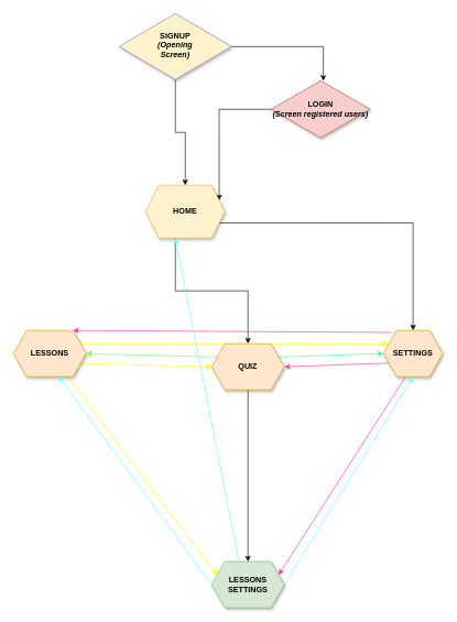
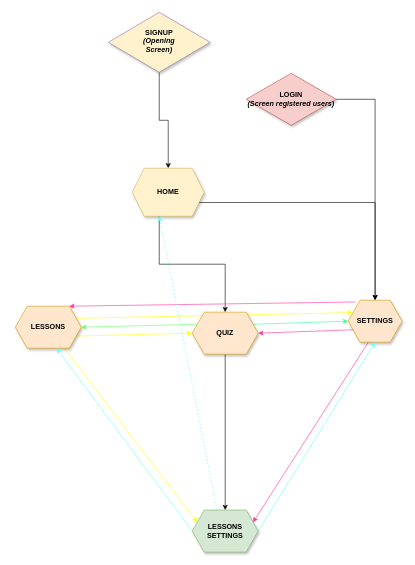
  <mxCell id="0" />
  <mxCell id="1" parent="0" />
  <mxCell id="2" style="edgeStyle=orthogonalEdgeStyle;rounded=0;orthogonalLoop=1;jettySize=auto;html=1;entryX=0.5;entryY=0;entryDx=0;entryDy=0;" edge="1" parent="1" source="4" target="9"><mxGeometry relative="1" as="geometry"><mxPoint x="60" y="270" as="targetPoint" /></mxGeometry></mxCell>
- <mxCell id="3" style="edgeStyle=orthogonalEdgeStyle;rounded=0;orthogonalLoop=1;jettySize=auto;html=1;entryX=0.527;entryY=0.022;entryDx=0;entryDy=0;entryPerimeter=0;shadow=0;exitX=1;exitY=0.5;exitDx=0;exitDy=0;" edge="1" parent="1" source="4" target="6"><mxGeometry relative="1" as="geometry"><Array as="points"><mxPoint x="489" y="70" /></Array></mxGeometry></mxCell>
  <mxCell id="4" value="&lt;b&gt;SIGNUP&lt;br&gt;&lt;i&gt;(Opening&lt;br&gt;Screen)&lt;/i&gt;&lt;/b&gt;" style="rhombus;whiteSpace=wrap;html=1;shadow=1;fontFamily=Helvetica;fontSize=12;align=center;strokeWidth=1;spacing=6;spacingTop=-4;fillColor=#fff2cc;strokeColor=#9673a6;" parent="1" vertex="1"><mxGeometry x="180" y="20" width="170" height="100" as="geometry" /></mxCell>
- <mxCell id="5" style="edgeStyle=orthogonalEdgeStyle;rounded=0;orthogonalLoop=1;jettySize=auto;html=1;entryX=1;entryY=0.25;entryDx=0;entryDy=0;" edge="1" parent="1" source="6" target="9"><mxGeometry relative="1" as="geometry" /></mxCell>
+ <mxCell id="5" style="edgeStyle=orthogonalEdgeStyle;rounded=0;orthogonalLoop=1;jettySize=auto;html=1;" edge="1" parent="1" source="6" target="21"><mxGeometry relative="1" as="geometry" /></mxCell>
  <mxCell id="6" value="&lt;b&gt;LOGIN&lt;br&gt;&lt;i&gt;(Screen registered users)&lt;/i&gt;&lt;/b&gt;" style="html=1;whiteSpace=wrap;aspect=fixed;shape=isoRectangle;fillColor=#f8cecc;strokeColor=#b85450;sketch=0;shadow=1;" vertex="1" parent="1"><mxGeometry x="410" y="120" width="150" height="90" as="geometry" /></mxCell>
  <mxCell id="7" style="edgeStyle=orthogonalEdgeStyle;rounded=0;orthogonalLoop=1;jettySize=auto;html=1;exitX=0.375;exitY=1;exitDx=0;exitDy=0;shadow=0;entryX=0.5;entryY=0;entryDx=0;entryDy=0;" edge="1" parent="1" source="9" target="17"><mxGeometry relative="1" as="geometry"><mxPoint x="210" y="540" as="targetPoint" /></mxGeometry></mxCell>
  <mxCell id="8" style="edgeStyle=orthogonalEdgeStyle;rounded=0;orthogonalLoop=1;jettySize=auto;html=1;exitX=1;exitY=0.75;exitDx=0;exitDy=0;entryX=0.5;entryY=0;entryDx=0;entryDy=0;" edge="1" parent="1" source="9" target="21"><mxGeometry relative="1" as="geometry"><mxPoint x="550" y="550" as="targetPoint" /></mxGeometry></mxCell>
  <mxCell id="9" value="&lt;b&gt;HOME&lt;/b&gt;" style="shape=hexagon;perimeter=hexagonPerimeter2;whiteSpace=wrap;html=1;fixedSize=1;fillColor=#fff2cc;strokeColor=#d6b656;shadow=1;" vertex="1" parent="1"><mxGeometry x="220" y="280" width="120" height="80" as="geometry" /></mxCell>
  <mxCell id="10" style="edgeStyle=none;rounded=0;orthogonalLoop=1;jettySize=auto;html=1;exitX=1;exitY=0.25;exitDx=0;exitDy=0;entryX=0;entryY=0.25;entryDx=0;entryDy=0;shadow=0;strokeColor=#FFFF00;" edge="1" parent="1" source="13" target="21"><mxGeometry relative="1" as="geometry" /></mxCell>
  <mxCell id="11" style="edgeStyle=none;rounded=0;orthogonalLoop=1;jettySize=auto;html=1;entryX=0;entryY=0.25;entryDx=0;entryDy=0;shadow=0;strokeColor=#FFFF00;" edge="1" parent="1" source="13" target="25"><mxGeometry relative="1" as="geometry" /></mxCell>
  <mxCell id="12" style="edgeStyle=none;rounded=0;orthogonalLoop=1;jettySize=auto;html=1;exitX=1;exitY=0.75;exitDx=0;exitDy=0;entryX=0;entryY=0.5;entryDx=0;entryDy=0;shadow=0;strokeColor=#FFFF00;" edge="1" parent="1" source="13" target="17"><mxGeometry relative="1" as="geometry" /></mxCell>
- <mxCell id="13" value="&lt;b&gt;LESSONS&lt;/b&gt;" style="shape=hexagon;perimeter=hexagonPerimeter2;whiteSpace=wrap;html=1;fixedSize=1;fillColor=#ffe6cc;strokeColor=#d79b00;shadow=1;" vertex="1" parent="1"><mxGeometry x="20" y="500" width="110" height="70" as="geometry" /></mxCell>
+ <mxCell id="13" value="&lt;b&gt;LESSONS&lt;/b&gt;" style="shape=hexagon;perimeter=hexagonPerimeter2;whiteSpace=wrap;html=1;fixedSize=1;fillColor=#ffe6cc;strokeColor=#d79b00;shadow=1;" vertex="1" parent="1"><mxGeometry x="25" y="510" width="110" height="70" as="geometry" /></mxCell>
  <mxCell id="14" style="edgeStyle=orthogonalEdgeStyle;rounded=0;orthogonalLoop=1;jettySize=auto;html=1;exitX=0.5;exitY=1;exitDx=0;exitDy=0;entryX=0.5;entryY=0;entryDx=0;entryDy=0;shadow=0;" edge="1" parent="1" source="17" target="25"><mxGeometry relative="1" as="geometry" /></mxCell>
  <mxCell id="15" style="edgeStyle=none;rounded=0;orthogonalLoop=1;jettySize=auto;html=1;exitX=1;exitY=0.25;exitDx=0;exitDy=0;entryX=0;entryY=0.5;entryDx=0;entryDy=0;shadow=0;strokeColor=#33FF99;" edge="1" parent="1" source="17" target="21"><mxGeometry relative="1" as="geometry" /></mxCell>
  <mxCell id="16" style="edgeStyle=none;rounded=0;orthogonalLoop=1;jettySize=auto;html=1;exitX=0;exitY=0.25;exitDx=0;exitDy=0;entryX=1;entryY=0.5;entryDx=0;entryDy=0;shadow=0;strokeColor=#66FF66;" edge="1" parent="1" source="17" target="13"><mxGeometry relative="1" as="geometry" /></mxCell>
  <mxCell id="17" value="&lt;b&gt;QUIZ&lt;/b&gt;" style="shape=hexagon;perimeter=hexagonPerimeter2;whiteSpace=wrap;html=1;fixedSize=1;fillColor=#ffe6cc;strokeColor=#d79b00;shadow=1;" vertex="1" parent="1"><mxGeometry x="320" y="520" width="110" height="70" as="geometry" /></mxCell>
  <mxCell id="18" style="edgeStyle=none;rounded=0;orthogonalLoop=1;jettySize=auto;html=1;exitX=0.375;exitY=1;exitDx=0;exitDy=0;shadow=0;entryX=1;entryY=0.25;entryDx=0;entryDy=0;strokeColor=#FF3399;" edge="1" parent="1" source="21" target="25"><mxGeometry relative="1" as="geometry" /></mxCell>
  <mxCell id="19" style="edgeStyle=none;rounded=0;orthogonalLoop=1;jettySize=auto;html=1;exitX=0.136;exitY=0.043;exitDx=0;exitDy=0;entryX=0.818;entryY=0;entryDx=0;entryDy=0;entryPerimeter=0;shadow=0;strokeColor=#FF3399;exitPerimeter=0;" edge="1" parent="1" source="21" target="13"><mxGeometry relative="1" as="geometry" /></mxCell>
  <mxCell id="20" style="edgeStyle=none;rounded=0;orthogonalLoop=1;jettySize=auto;html=1;exitX=0;exitY=0.75;exitDx=0;exitDy=0;entryX=1;entryY=0.5;entryDx=0;entryDy=0;shadow=0;strokeColor=#FF3399;" edge="1" parent="1" source="21" target="17"><mxGeometry relative="1" as="geometry" /></mxCell>
  <mxCell id="21" value="&lt;b&gt;SETTINGS&lt;/b&gt;" style="shape=hexagon;perimeter=hexagonPerimeter2;whiteSpace=wrap;html=1;fixedSize=1;fillColor=#ffe6cc;strokeColor=#d79b00;shadow=1;" vertex="1" parent="1"><mxGeometry x="580" y="500" width="90" height="70" as="geometry" /></mxCell>
  <mxCell id="22" style="rounded=0;orthogonalLoop=1;jettySize=auto;html=1;exitX=1;exitY=0.5;exitDx=0;exitDy=0;entryX=0.5;entryY=1;entryDx=0;entryDy=0;shadow=0;strokeColor=#66FFFF;" edge="1" parent="1" source="25" target="21"><mxGeometry relative="1" as="geometry" /></mxCell>
  <mxCell id="23" style="edgeStyle=none;rounded=0;orthogonalLoop=1;jettySize=auto;html=1;exitX=0;exitY=0.5;exitDx=0;exitDy=0;entryX=0.625;entryY=1;entryDx=0;entryDy=0;shadow=0;strokeColor=#66FFFF;" edge="1" parent="1" source="25" target="13"><mxGeometry relative="1" as="geometry" /></mxCell>
- <mxCell id="24" style="edgeStyle=none;rounded=0;orthogonalLoop=1;jettySize=auto;html=1;exitX=0.375;exitY=0;exitDx=0;exitDy=0;entryX=0.375;entryY=1;entryDx=0;entryDy=0;shadow=0;strokeColor=#66FFFF;" edge="1" parent="1" source="25" target="9"><mxGeometry relative="1" as="geometry" /></mxCell>
+ <mxCell id="24" style="edgeStyle=none;rounded=0;orthogonalLoop=1;jettySize=auto;html=1;exitX=0.375;exitY=0;exitDx=0;exitDy=0;entryX=0.375;entryY=1;entryDx=0;entryDy=0;shadow=0;strokeColor=#66FFFF;dashed=1;" edge="1" parent="1" source="25" target="9"><mxGeometry relative="1" as="geometry" /></mxCell>
  <mxCell id="25" value="&lt;b&gt;LESSONS&lt;br&gt;SETTINGS&lt;/b&gt;" style="shape=hexagon;perimeter=hexagonPerimeter2;whiteSpace=wrap;html=1;fixedSize=1;fillColor=#d5e8d4;strokeColor=#82b366;perimeterSpacing=0;rounded=0;shadow=1;sketch=0;" vertex="1" parent="1"><mxGeometry x="320" y="850" width="110" height="70" as="geometry" /></mxCell>
